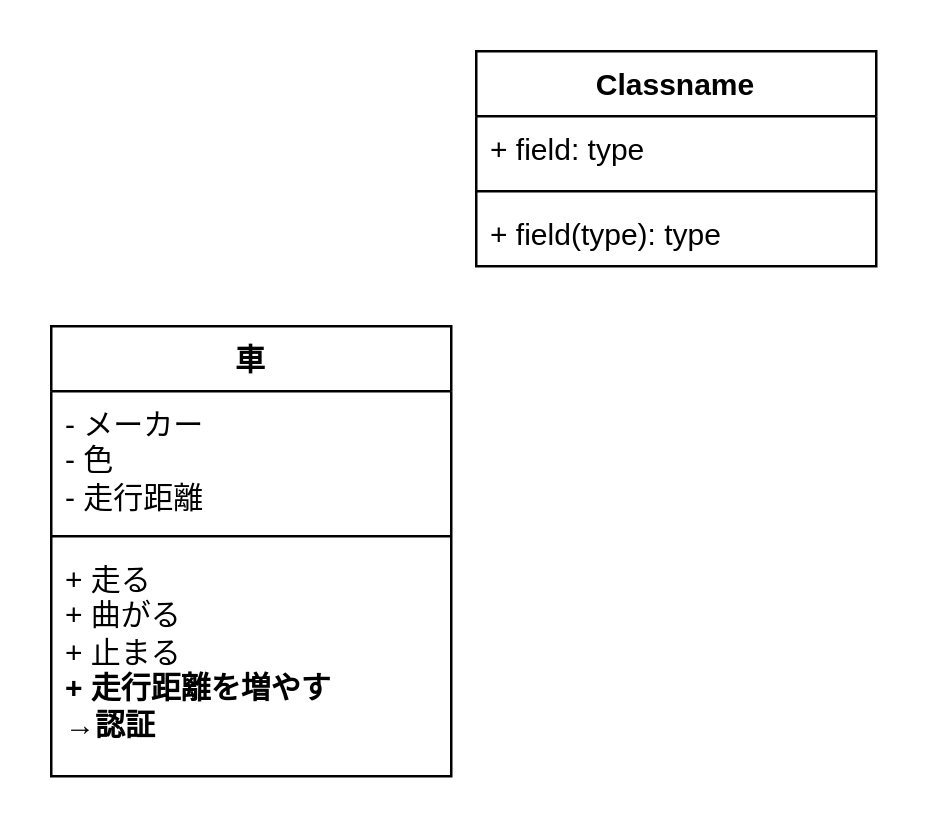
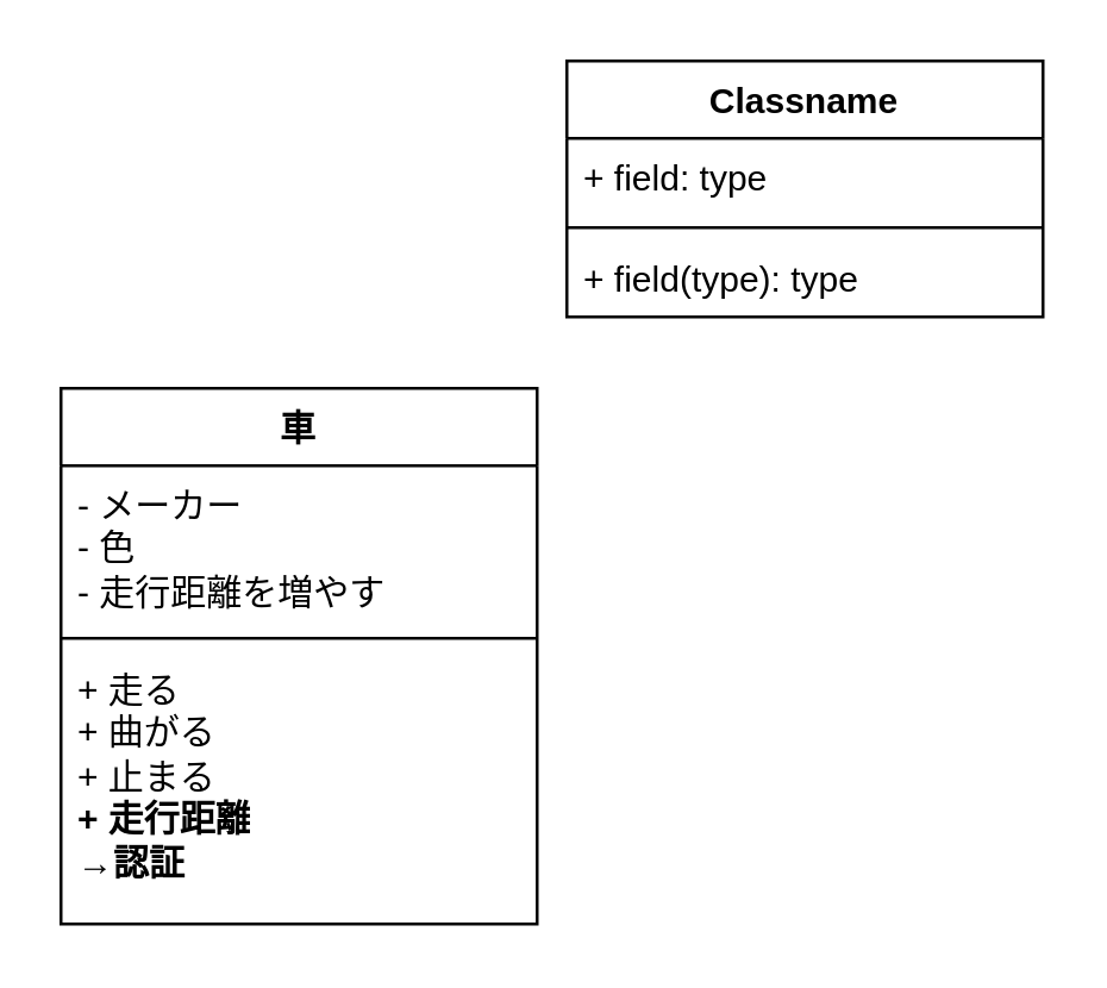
  <mxCell id="0" />
  <mxCell id="1" parent="0" />
  <mxCell id="2" value="Classname" style="swimlane;fontStyle=1;align=center;verticalAlign=top;childLayout=stackLayout;horizontal=1;startSize=26;horizontalStack=0;resizeParent=1;resizeParentMax=0;resizeLast=0;collapsible=1;marginBottom=0;whiteSpace=wrap;html=1;" vertex="1" parent="1"><mxGeometry x="190" y="20" width="160" height="86" as="geometry" /></mxCell>
  <mxCell id="3" value="+ field: type" style="text;strokeColor=none;fillColor=none;align=left;verticalAlign=top;spacingLeft=4;spacingRight=4;overflow=hidden;rotatable=0;points=[[0,0.5],[1,0.5]];portConstraint=eastwest;whiteSpace=wrap;html=1;" vertex="1" parent="2"><mxGeometry y="26" width="160" height="26" as="geometry" /></mxCell>
  <mxCell id="4" value="" style="line;strokeWidth=1;fillColor=none;align=left;verticalAlign=middle;spacingTop=-1;spacingLeft=3;spacingRight=3;rotatable=0;labelPosition=right;points=[];portConstraint=eastwest;strokeColor=inherit;" vertex="1" parent="2"><mxGeometry y="52" width="160" height="8" as="geometry" /></mxCell>
  <mxCell id="5" value="+ field(type): type" style="text;strokeColor=none;fillColor=none;align=left;verticalAlign=top;spacingLeft=4;spacingRight=4;overflow=hidden;rotatable=0;points=[[0,0.5],[1,0.5]];portConstraint=eastwest;whiteSpace=wrap;html=1;" vertex="1" parent="2"><mxGeometry y="60" width="160" height="26" as="geometry" /></mxCell>
  <mxCell id="6" value="車" style="swimlane;fontStyle=1;align=center;verticalAlign=top;childLayout=stackLayout;horizontal=1;startSize=26;horizontalStack=0;resizeParent=1;resizeParentMax=0;resizeLast=0;collapsible=1;marginBottom=0;whiteSpace=wrap;html=1;" vertex="1" parent="1"><mxGeometry x="20" y="130" width="160" height="180" as="geometry" /></mxCell>
- <mxCell id="7" value="- メーカー&lt;div&gt;- 色&lt;/div&gt;&lt;div&gt;- 走行距離&lt;/div&gt;&lt;div&gt;&lt;br&gt;&lt;/div&gt;" style="text;strokeColor=none;fillColor=none;align=left;verticalAlign=top;spacingLeft=4;spacingRight=4;overflow=hidden;rotatable=0;points=[[0,0.5],[1,0.5]];portConstraint=eastwest;whiteSpace=wrap;html=1;" vertex="1" parent="6"><mxGeometry y="26" width="160" height="54" as="geometry" /></mxCell>
+ <mxCell id="7" value="- メーカー&lt;div&gt;- 色&lt;/div&gt;&lt;div&gt;- 走行距離を増やす&lt;/div&gt;&lt;div&gt;&lt;br&gt;&lt;/div&gt;" style="text;strokeColor=none;fillColor=none;align=left;verticalAlign=top;spacingLeft=4;spacingRight=4;overflow=hidden;rotatable=0;points=[[0,0.5],[1,0.5]];portConstraint=eastwest;whiteSpace=wrap;html=1;" vertex="1" parent="6"><mxGeometry y="26" width="160" height="54" as="geometry" /></mxCell>
  <mxCell id="8" value="" style="line;strokeWidth=1;fillColor=none;align=left;verticalAlign=middle;spacingTop=-1;spacingLeft=3;spacingRight=3;rotatable=0;labelPosition=right;points=[];portConstraint=eastwest;strokeColor=inherit;" vertex="1" parent="6"><mxGeometry y="80" width="160" height="8" as="geometry" /></mxCell>
- <mxCell id="9" value="+ 走る&lt;div&gt;+ 曲がる&lt;/div&gt;&lt;div&gt;+ 止まる&lt;/div&gt;&lt;div&gt;&lt;b&gt;+ 走行距離を増やす&lt;/b&gt;&lt;/div&gt;&lt;div&gt;&lt;b&gt;→認証&lt;/b&gt;&lt;/div&gt;" style="text;strokeColor=none;fillColor=none;align=left;verticalAlign=top;spacingLeft=4;spacingRight=4;overflow=hidden;rotatable=0;points=[[0,0.5],[1,0.5]];portConstraint=eastwest;whiteSpace=wrap;html=1;" vertex="1" parent="6"><mxGeometry y="88" width="160" height="92" as="geometry" /></mxCell>
+ <mxCell id="9" value="+ 走る&lt;div&gt;+ 曲がる&lt;/div&gt;&lt;div&gt;+ 止まる&lt;/div&gt;&lt;div&gt;&lt;b&gt;+ 走行距離&lt;/b&gt;&lt;/div&gt;&lt;div&gt;&lt;b&gt;→認証&lt;/b&gt;&lt;/div&gt;" style="text;strokeColor=none;fillColor=none;align=left;verticalAlign=top;spacingLeft=4;spacingRight=4;overflow=hidden;rotatable=0;points=[[0,0.5],[1,0.5]];portConstraint=eastwest;whiteSpace=wrap;html=1;" vertex="1" parent="6"><mxGeometry y="88" width="160" height="92" as="geometry" /></mxCell>
